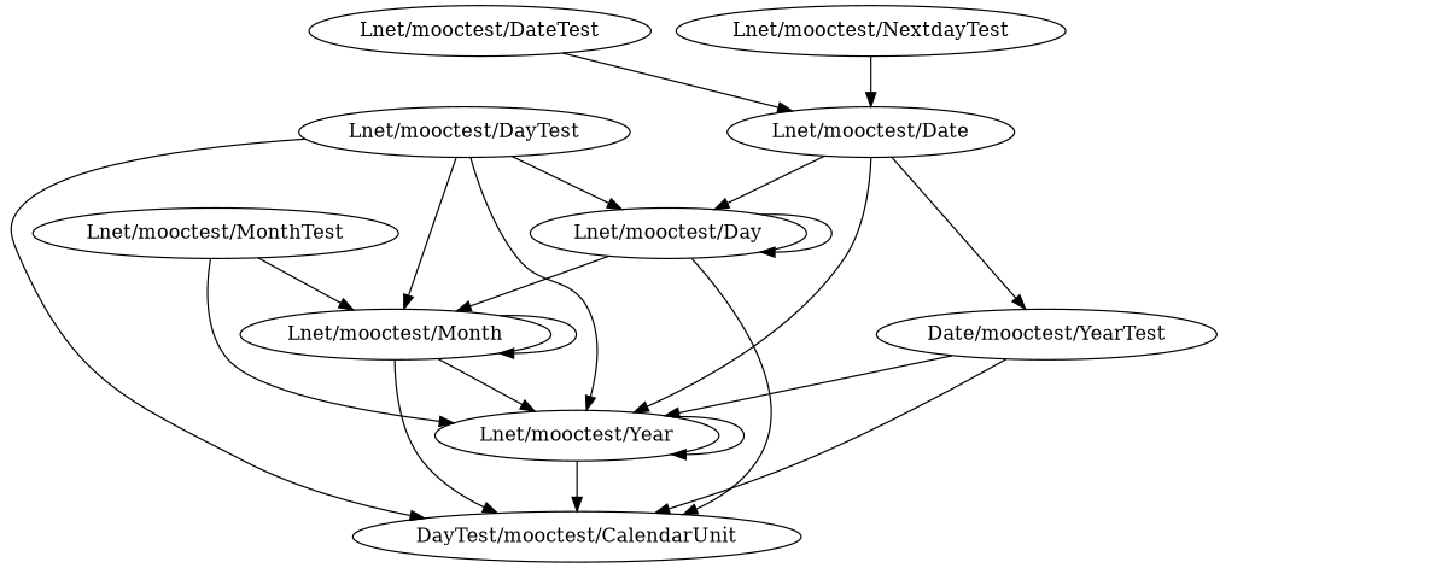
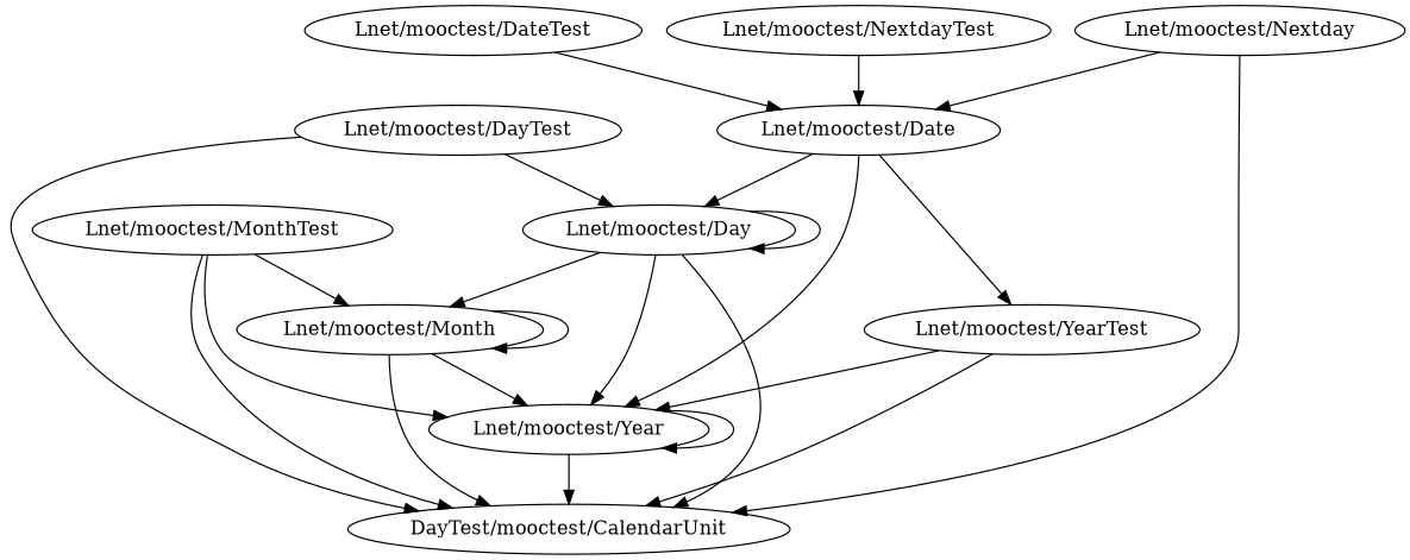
  digraph {
    "Lnet/mooctest/Date"
    "Lnet/mooctest/Year"
    "Lnet/mooctest/Day"
-   "Lnet/mooctest/YearTest" [label="Date/mooctest/YearTest"]
+   "Lnet/mooctest/YearTest"
    n5 [label="DayTest/mooctest/CalendarUnit"]
    "Lnet/mooctest/Month"
    "Lnet/mooctest/DayTest"
    "Lnet/mooctest/NextdayTest"
+   "Lnet/mooctest/Nextday"
    "Lnet/mooctest/DateTest"
    "Lnet/mooctest/MonthTest"
    "Lnet/mooctest/Date" -> "Lnet/mooctest/Year"
    "Lnet/mooctest/Date" -> "Lnet/mooctest/Day"
    "Lnet/mooctest/Date" -> "Lnet/mooctest/YearTest"
    "Lnet/mooctest/Year" -> "Lnet/mooctest/Year"
    "Lnet/mooctest/Year" -> n5
    "Lnet/mooctest/Day" -> "Lnet/mooctest/Day"
    "Lnet/mooctest/Day" -> n5
    "Lnet/mooctest/Day" -> "Lnet/mooctest/Month"
    "Lnet/mooctest/YearTest" -> "Lnet/mooctest/Year"
    "Lnet/mooctest/YearTest" -> n5
    "Lnet/mooctest/Month" -> "Lnet/mooctest/Year"
    "Lnet/mooctest/Month" -> n5
    "Lnet/mooctest/Month" -> "Lnet/mooctest/Month"
-   "Lnet/mooctest/DayTest" -> "Lnet/mooctest/Year"
+   "Lnet/mooctest/Day" -> "Lnet/mooctest/Year"
    "Lnet/mooctest/DayTest" -> "Lnet/mooctest/Day"
    "Lnet/mooctest/DayTest" -> n5
-   "Lnet/mooctest/DayTest" -> "Lnet/mooctest/Month"
    "Lnet/mooctest/NextdayTest" -> "Lnet/mooctest/Date"
+   "Lnet/mooctest/Nextday" -> "Lnet/mooctest/Date"
+   "Lnet/mooctest/Nextday" -> n5
    "Lnet/mooctest/DateTest" -> "Lnet/mooctest/Date"
    "Lnet/mooctest/MonthTest" -> "Lnet/mooctest/Year"
+   "Lnet/mooctest/MonthTest" -> n5
    "Lnet/mooctest/MonthTest" -> "Lnet/mooctest/Month"
  }
